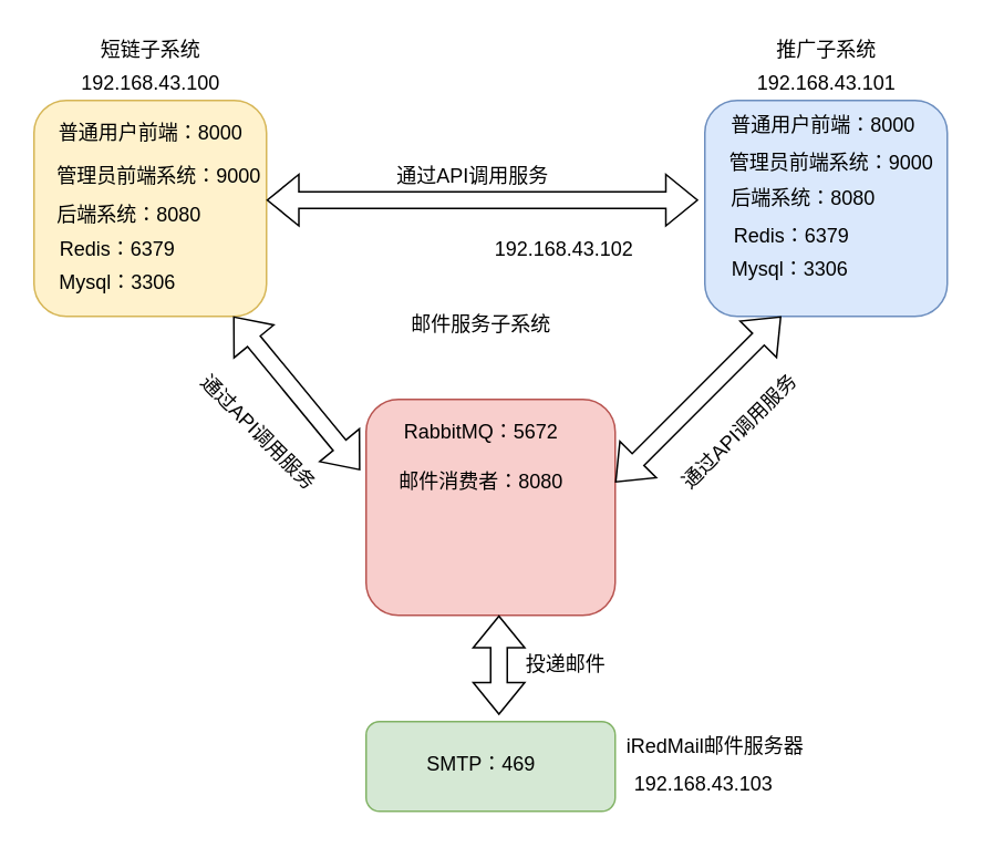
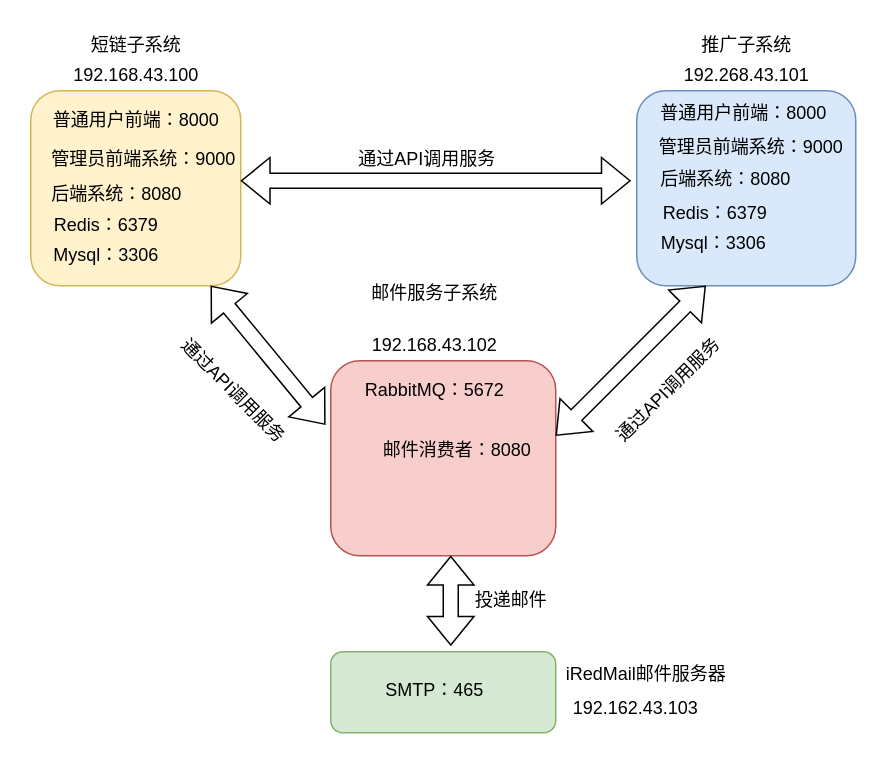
  <mxCell id="0" />
  <mxCell id="1" parent="0" />
  <mxCell id="2" value="" style="rounded=1;whiteSpace=wrap;html=1;fillColor=#fff2cc;strokeColor=#d6b656;" vertex="1" parent="1"><mxGeometry x="20" y="60" width="140" height="130" as="geometry" /></mxCell>
  <mxCell id="3" value="" style="rounded=1;whiteSpace=wrap;html=1;fillColor=#f8cecc;strokeColor=#b85450;" vertex="1" parent="1"><mxGeometry x="220" y="240" width="150" height="130" as="geometry" /></mxCell>
  <mxCell id="4" value="" style="rounded=1;whiteSpace=wrap;html=1;fillColor=#dae8fc;strokeColor=#6c8ebf;" vertex="1" parent="1"><mxGeometry x="424" y="60" width="146" height="130" as="geometry" /></mxCell>
  <mxCell id="5" value="" style="rounded=1;whiteSpace=wrap;html=1;fillColor=#d5e8d4;strokeColor=#82b366;" vertex="1" parent="1"><mxGeometry x="220" y="434" width="150" height="54" as="geometry" /></mxCell>
  <mxCell id="6" value="推广子系统" style="text;html=1;align=center;verticalAlign=middle;resizable=0;points=[];autosize=1;strokeColor=none;fillColor=none;" vertex="1" parent="1"><mxGeometry x="457" y="20" width="80" height="20" as="geometry" /></mxCell>
  <mxCell id="7" value="192.168.43.100" style="text;html=1;align=center;verticalAlign=middle;resizable=0;points=[];autosize=1;strokeColor=none;fillColor=none;" vertex="1" parent="1"><mxGeometry x="40" y="40" width="100" height="20" as="geometry" /></mxCell>
  <mxCell id="8" value="短链子系统" style="text;html=1;align=center;verticalAlign=middle;resizable=0;points=[];autosize=1;strokeColor=none;fillColor=none;" vertex="1" parent="1"><mxGeometry x="50" y="20" width="80" height="20" as="geometry" /></mxCell>
- <mxCell id="9" value="192.168.43.101" style="text;html=1;align=center;verticalAlign=middle;resizable=0;points=[];autosize=1;strokeColor=none;fillColor=none;" vertex="1" parent="1"><mxGeometry x="447" y="40" width="100" height="20" as="geometry" /></mxCell>
+ <mxCell id="9" value="192.268.43.101" style="text;html=1;align=center;verticalAlign=middle;resizable=0;points=[];autosize=1;strokeColor=none;fillColor=none;" vertex="1" parent="1"><mxGeometry x="447" y="40" width="100" height="20" as="geometry" /></mxCell>
  <mxCell id="10" value="邮件服务子系统" style="text;html=1;align=center;verticalAlign=middle;resizable=0;points=[];autosize=1;strokeColor=none;fillColor=none;" vertex="1" parent="1"><mxGeometry x="239" y="185" width="100" height="20" as="geometry" /></mxCell>
- <mxCell id="11" value="192.168.43.102" style="text;html=1;align=center;verticalAlign=middle;resizable=0;points=[];autosize=1;strokeColor=none;fillColor=none;" vertex="1" parent="1"><mxGeometry x="289" y="140" width="100" height="20" as="geometry" /></mxCell>
- <mxCell id="12" value="192.168.43.103" style="text;html=1;align=center;verticalAlign=middle;resizable=0;points=[];autosize=1;strokeColor=none;fillColor=none;" vertex="1" parent="1"><mxGeometry x="373" y="462" width="100" height="20" as="geometry" /></mxCell>
+ <mxCell id="11" value="192.168.43.102" style="text;html=1;align=center;verticalAlign=middle;resizable=0;points=[];autosize=1;strokeColor=none;fillColor=none;" vertex="1" parent="1"><mxGeometry x="239" y="220" width="100" height="20" as="geometry" /></mxCell>
+ <mxCell id="12" value="192.162.43.103" style="text;html=1;align=center;verticalAlign=middle;resizable=0;points=[];autosize=1;strokeColor=none;fillColor=none;" vertex="1" parent="1"><mxGeometry x="373" y="462" width="100" height="20" as="geometry" /></mxCell>
  <mxCell id="13" value="普通用户前端：8000" style="text;html=1;align=center;verticalAlign=middle;resizable=0;points=[];autosize=1;strokeColor=none;fillColor=none;" vertex="1" parent="1"><mxGeometry x="25" y="70" width="130" height="20" as="geometry" /></mxCell>
  <mxCell id="14" value="管理员前端系统：9000" style="text;html=1;align=center;verticalAlign=middle;resizable=0;points=[];autosize=1;strokeColor=none;fillColor=none;" vertex="1" parent="1"><mxGeometry x="25" y="96" width="140" height="20" as="geometry" /></mxCell>
  <mxCell id="15" value="后端系统：8080" style="text;html=1;align=center;verticalAlign=middle;resizable=0;points=[];autosize=1;strokeColor=none;fillColor=none;" vertex="1" parent="1"><mxGeometry x="27" y="119" width="100" height="20" as="geometry" /></mxCell>
  <mxCell id="16" value="普通用户前端：8000" style="text;html=1;align=center;verticalAlign=middle;resizable=0;points=[];autosize=1;strokeColor=none;fillColor=none;" vertex="1" parent="1"><mxGeometry x="430" y="65" width="130" height="20" as="geometry" /></mxCell>
  <mxCell id="17" value="管理员前端系统：9000" style="text;html=1;align=center;verticalAlign=middle;resizable=0;points=[];autosize=1;strokeColor=none;fillColor=none;" vertex="1" parent="1"><mxGeometry x="430" y="88" width="140" height="20" as="geometry" /></mxCell>
  <mxCell id="18" value="后端系统：8080" style="text;html=1;align=center;verticalAlign=middle;resizable=0;points=[];autosize=1;strokeColor=none;fillColor=none;" vertex="1" parent="1"><mxGeometry x="433" y="109" width="100" height="20" as="geometry" /></mxCell>
  <mxCell id="19" value="&lt;div style=&quot;text-align: start;&quot;&gt;&lt;span style=&quot;background-color: initial;&quot;&gt;RabbitMQ：5672&lt;/span&gt;&lt;/div&gt;" style="text;html=1;align=center;verticalAlign=middle;resizable=0;points=[];autosize=1;strokeColor=none;fillColor=none;" vertex="1" parent="1"><mxGeometry x="234" y="250" width="110" height="20" as="geometry" /></mxCell>
  <mxCell id="20" value="Redis：6379" style="text;html=1;align=center;verticalAlign=middle;resizable=0;points=[];autosize=1;strokeColor=none;fillColor=none;" vertex="1" parent="1"><mxGeometry x="30" y="140" width="80" height="20" as="geometry" /></mxCell>
  <mxCell id="21" value="Mysql：3306" style="text;html=1;align=center;verticalAlign=middle;resizable=0;points=[];autosize=1;strokeColor=none;fillColor=none;" vertex="1" parent="1"><mxGeometry x="25" y="160" width="90" height="20" as="geometry" /></mxCell>
  <mxCell id="22" value="Redis：6379" style="text;html=1;align=center;verticalAlign=middle;resizable=0;points=[];autosize=1;strokeColor=none;fillColor=none;" vertex="1" parent="1"><mxGeometry x="436" y="132" width="80" height="20" as="geometry" /></mxCell>
  <mxCell id="23" value="Mysql：3306" style="text;html=1;align=center;verticalAlign=middle;resizable=0;points=[];autosize=1;strokeColor=none;fillColor=none;" vertex="1" parent="1"><mxGeometry x="430" y="152" width="90" height="20" as="geometry" /></mxCell>
- <mxCell id="24" value="邮件消费者：8080" style="text;html=1;align=center;verticalAlign=middle;resizable=0;points=[];autosize=1;strokeColor=none;fillColor=none;" vertex="1" parent="1"><mxGeometry x="234" y="280" width="110" height="20" as="geometry" /></mxCell>
+ <mxCell id="24" value="邮件消费者：8080" style="text;html=1;align=center;verticalAlign=middle;resizable=0;points=[];autosize=1;strokeColor=none;fillColor=none;" vertex="1" parent="1"><mxGeometry x="249" y="290" width="110" height="20" as="geometry" /></mxCell>
  <mxCell id="25" value="" style="shape=flexArrow;endArrow=classic;startArrow=classic;html=1;rounded=0;" edge="1" parent="1"><mxGeometry width="100" height="100" relative="1" as="geometry"><mxPoint x="160" y="120" as="sourcePoint" /><mxPoint x="420" y="120" as="targetPoint" /></mxGeometry></mxCell>
  <mxCell id="26" value="" style="shape=flexArrow;endArrow=classic;startArrow=classic;html=1;rounded=0;exitX=-0.024;exitY=0.328;exitDx=0;exitDy=0;exitPerimeter=0;" edge="1" parent="1" source="3"><mxGeometry width="100" height="100" relative="1" as="geometry"><mxPoint x="40" y="290" as="sourcePoint" /><mxPoint x="140" y="190" as="targetPoint" /></mxGeometry></mxCell>
  <mxCell id="27" value="" style="shape=flexArrow;endArrow=classic;startArrow=classic;html=1;rounded=0;" edge="1" parent="1"><mxGeometry width="100" height="100" relative="1" as="geometry"><mxPoint x="370" y="290" as="sourcePoint" /><mxPoint x="470" y="190" as="targetPoint" /></mxGeometry></mxCell>
  <mxCell id="28" value="&lt;span style=&quot;&quot;&gt;iRedMail邮件服务器&lt;/span&gt;" style="text;html=1;align=center;verticalAlign=middle;resizable=0;points=[];autosize=1;strokeColor=none;fillColor=none;" vertex="1" parent="1"><mxGeometry x="370" y="439" width="120" height="20" as="geometry" /></mxCell>
- <mxCell id="29" value="SMTP：469" style="text;html=1;align=center;verticalAlign=middle;resizable=0;points=[];autosize=1;strokeColor=none;fillColor=none;" vertex="1" parent="1"><mxGeometry x="249" y="450" width="80" height="20" as="geometry" /></mxCell>
+ <mxCell id="29" value="SMTP：465" style="text;html=1;align=center;verticalAlign=middle;resizable=0;points=[];autosize=1;strokeColor=none;fillColor=none;" vertex="1" parent="1"><mxGeometry x="249" y="450" width="80" height="20" as="geometry" /></mxCell>
  <mxCell id="30" value="" style="shape=flexArrow;endArrow=classic;startArrow=classic;html=1;rounded=0;" edge="1" parent="1"><mxGeometry width="100" height="100" relative="1" as="geometry"><mxPoint x="300" y="430" as="sourcePoint" /><mxPoint x="300" y="370" as="targetPoint" /></mxGeometry></mxCell>
  <mxCell id="31" value="通过API调用服务" style="text;html=1;align=center;verticalAlign=middle;resizable=0;points=[];autosize=1;strokeColor=none;fillColor=none;" vertex="1" parent="1"><mxGeometry x="229" y="96" width="110" height="20" as="geometry" /></mxCell>
  <mxCell id="32" value="通过API调用服务" style="text;html=1;align=center;verticalAlign=middle;resizable=0;points=[];autosize=1;strokeColor=none;fillColor=none;rotation=45;" vertex="1" parent="1"><mxGeometry x="100" y="250" width="110" height="20" as="geometry" /></mxCell>
  <mxCell id="33" value="通过API调用服务" style="text;html=1;align=center;verticalAlign=middle;resizable=0;points=[];autosize=1;strokeColor=none;fillColor=none;rotation=-45;" vertex="1" parent="1"><mxGeometry x="390" y="250" width="110" height="20" as="geometry" /></mxCell>
  <mxCell id="34" value="投递邮件" style="text;html=1;align=center;verticalAlign=middle;resizable=0;points=[];autosize=1;strokeColor=none;fillColor=none;" vertex="1" parent="1"><mxGeometry x="310" y="390" width="60" height="20" as="geometry" /></mxCell>
